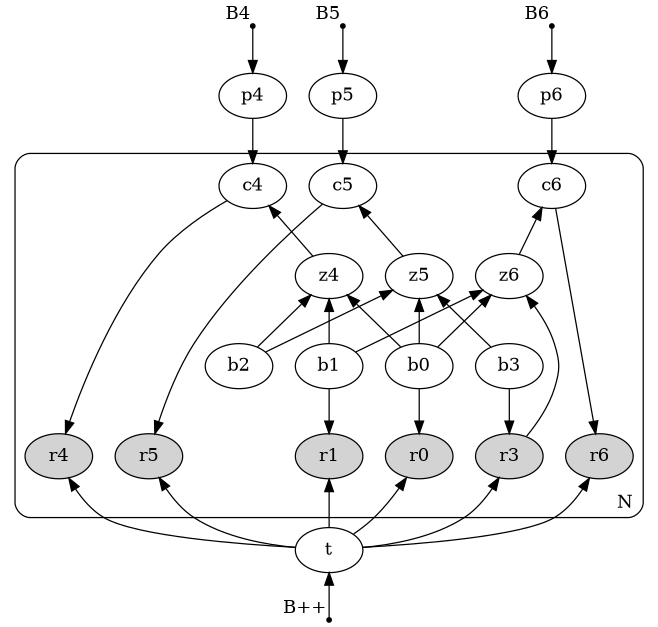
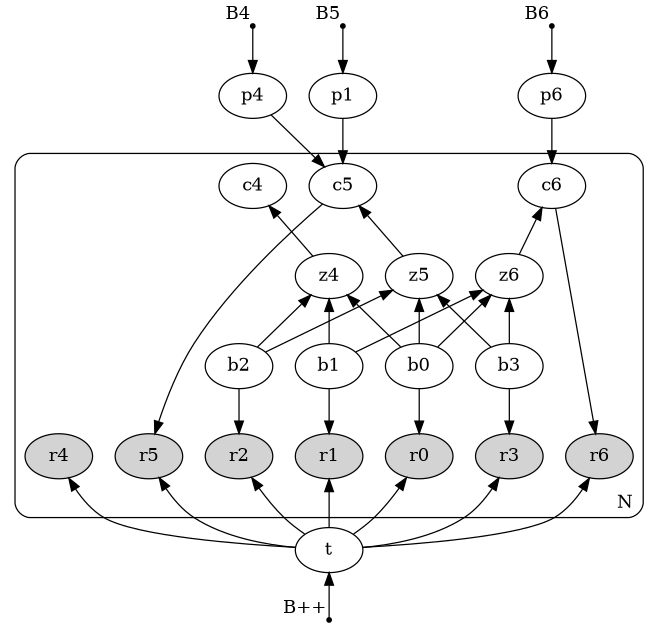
  digraph {
    concentrate=false
    newrank=true
    rankdir=TB
    node [shape=ellipse]
    edge [dir=back]
    B4 [shape=point xlabel=B4]
    B5 [shape=point xlabel=B5]
    B6 [shape=point xlabel=B6]
    n4 [label=p4]
-   n5 [label=p5]
+   n5 [label=p1]
    n6 [label=p6]
    n7 [label=c4]
    n8 [label=c5]
    n9 [label=c6]
    n10 [label=z4]
    n11 [label=z5]
    n12 [label=z6]
    n13 [label=b0]
    n14 [label=b1]
    n15 [label=b2]
    n16 [label=b3]
    n17 [bgcolor=lightblue label=r0 style=filled]
    n18 [bgcolor=lightblue label=r1 style=filled]
+   n19 [bgcolor=lightblue label=r2 style=filled]
    n20 [bgcolor=lightblue label=r3 style=filled]
    n21 [bgcolor=lightblue label=r4 style=filled]
    n22 [bgcolor=lightblue label=r5 style=filled]
    n23 [bgcolor=lightblue label=r6 style=filled]
    n24 [label=t]
    B [shape=point xlabel="B++"]
    subgraph sub_1 {
      rank=source
      B4
      B5
      B6
    }
    subgraph sub_2 {
      rank=same
      n4
      n5
      n6
    }
    subgraph sub_3 {
      rank=same
      n7
      n8
      n9
    }
    subgraph sub_4 {
      rank=same
      n10
      n11
      n12
    }
    subgraph sub_5 {
      rank=same
      n13
      n14
      n15
      n16
    }
    subgraph sub_6 {
      rank=same
      n17
      n18
+     n19
      n20
      n21
      n22
      n23
    }
    subgraph sub_7 {
      rank=same
      n24
    }
    subgraph sub_8 {
      rank=sink
      B
    }
    subgraph cluster_9 {
      label=N
      labeljust=r
      labelloc=b
      style=rounded
      n7
      n8
      n9
      n10
      n11
      n12
      n13
      n14
      n15
      n16
      n17
      n18
+     n19
      n20
      n21
      n22
      n23
    }
    B4 -> n4 [dir=""]
    B5 -> n5 [dir=""]
    B6 -> n6 [dir=""]
-   n4 -> n7 [dir=""]
+   n4 -> n8 [dir=""]
    n5 -> n8 [dir=""]
    n6 -> n9 [dir=""]
    n7 -> n10
-   n7 -> n21 [dir=""]
    n8 -> n11
    n8 -> n22 [dir=""]
    n9 -> n12
    n9 -> n23 [dir=""]
    n10 -> n13
    n10 -> n14
    n10 -> n15
    n11 -> n13
    n11 -> n15
    n11 -> n16
    n12 -> n13
    n12 -> n14
-   n12 -> n20
+   n12 -> n16
    n13 -> n17 [dir=""]
    n14 -> n18 [dir=""]
+   n15 -> n19 [dir=""]
    n16 -> n20 [dir=""]
    n17 -> n24
    n18 -> n24
+   n19 -> n24
    n20 -> n24
    n21 -> n24
    n22 -> n24
    n23 -> n24
    n24 -> B
  }
